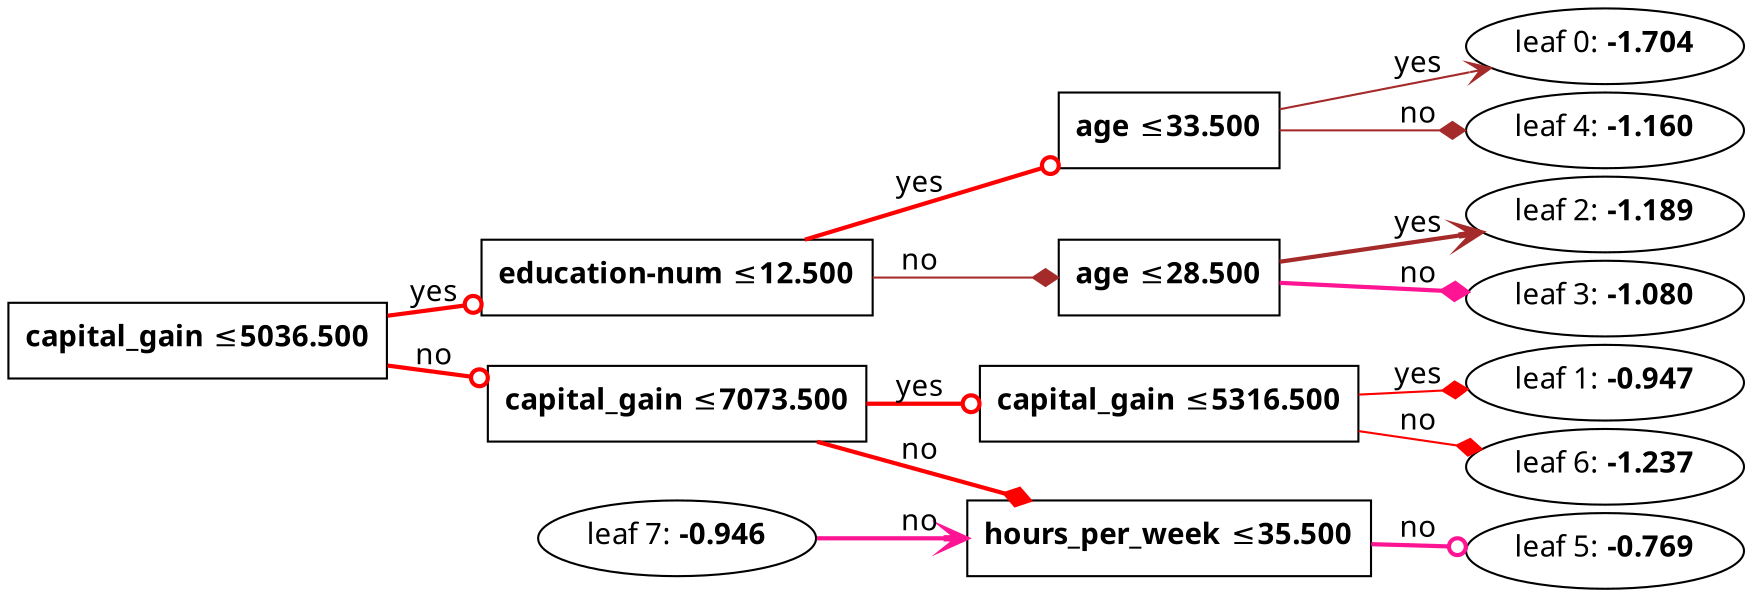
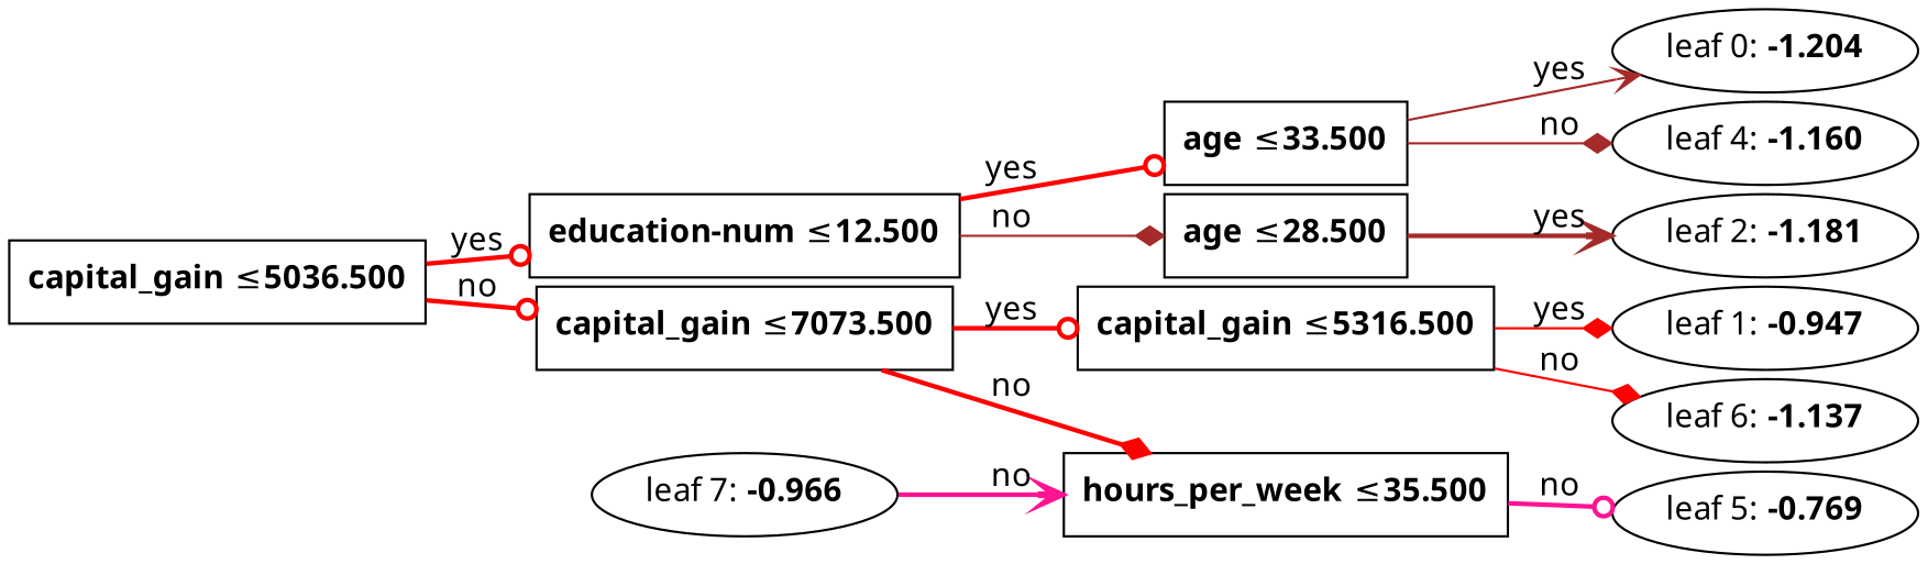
  digraph {
    fontname="Noto Sans"
    nodesep=0.05
    rankdir=LR
    ranksep=0.3
    node [fontname="Noto Sans"]
    edge [arrowhead=diamond color=red fontname="Noto Sans" style=bold]
    n1 [fillcolor=white label=<<B>capital_gain</B> &#8804;<B>5036.500</B>> shape=rectangle]
    n2 [fillcolor=white label=<<B>education-num</B> &#8804;<B>12.500</B>> shape=rectangle]
    n3 [fillcolor=white label=<<B>capital_gain</B> &#8804;<B>7073.500</B>> shape=rectangle]
    n4 [fillcolor=white label=<<B>age</B> &#8804;<B>33.500</B>> shape=rectangle]
    n5 [fillcolor=white label=<<B>age</B> &#8804;<B>28.500</B>> shape=rectangle]
    n6 [fillcolor=white label=<<B>capital_gain</B> &#8804;<B>5316.500</B>> shape=rectangle]
    n7 [fillcolor=white label=<<B>hours_per_week</B> &#8804;<B>35.500</B>> shape=rectangle]
-   n8 [label=<leaf 0: <B>-1.704</B>>]
+   n8 [label=<leaf 0: <B>-1.204</B>>]
    n9 [label=<leaf 4: <B>-1.160</B>>]
-   n10 [label=<leaf 2: <B>-1.189</B>>]
-   n11 [label=<leaf 3: <B>-1.080</B>>]
+   n10 [label=<leaf 2: <B>-1.181</B>>]
    n12 [label=<leaf 1: <B>-0.947</B>>]
-   n13 [label=<leaf 6: <B>-1.237</B>>]
+   n13 [label=<leaf 6: <B>-1.137</B>>]
    n14 [label=<leaf 5: <B>-0.769</B>>]
-   n15 [label=<leaf 7: <B>-0.946</B>>]
+   n15 [label=<leaf 7: <B>-0.966</B>>]
    n1 -> n2 [arrowhead=odot label=yes]
    n1 -> n3 [arrowhead=odot label=no]
    n2 -> n4 [arrowhead=odot label=yes]
    n2 -> n5 [color=brown label=no style=solid]
    n3 -> n6 [arrowhead=odot label=yes]
    n3 -> n7 [label=no]
    n4 -> n8 [arrowhead=vee color=brown label=yes style=solid]
    n4 -> n9 [color=brown label=no style=solid]
    n5 -> n10 [arrowhead=vee color=brown label=yes]
-   n5 -> n11 [color=deeppink label=no]
    n6 -> n12 [label=yes style=solid]
    n6 -> n13 [label=no style=solid]
    n7 -> n14 [arrowhead=odot color=deeppink label=no]
    n15 -> n7 [arrowhead=vee color=deeppink label=no]
  }
